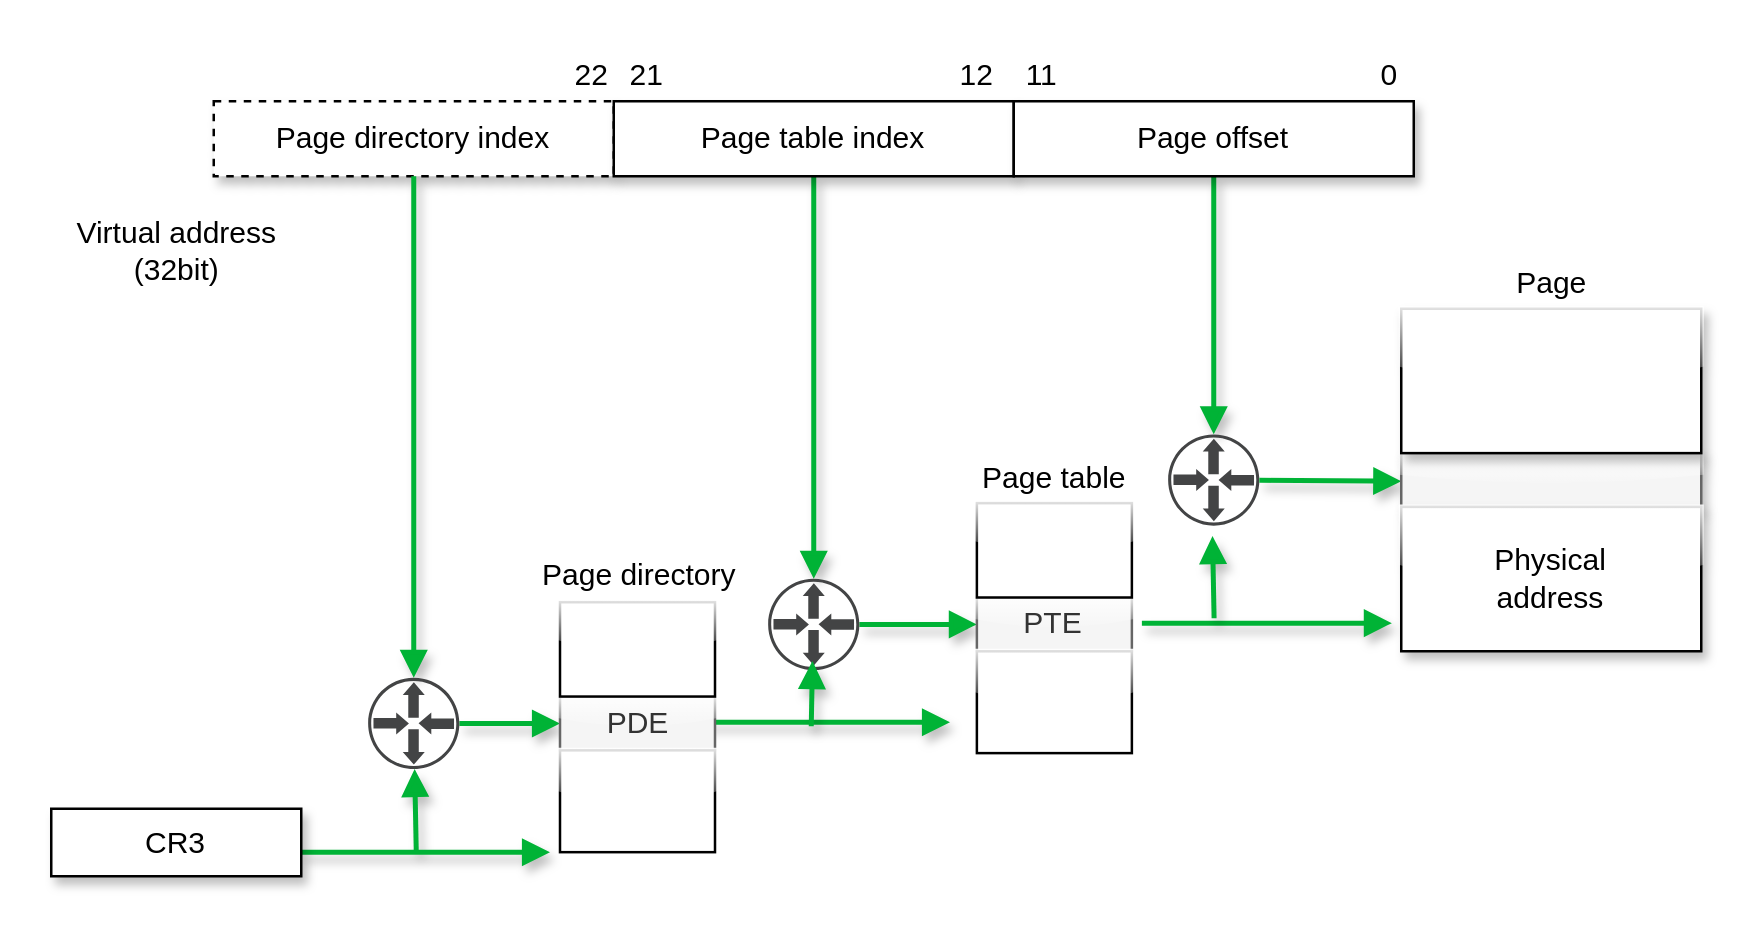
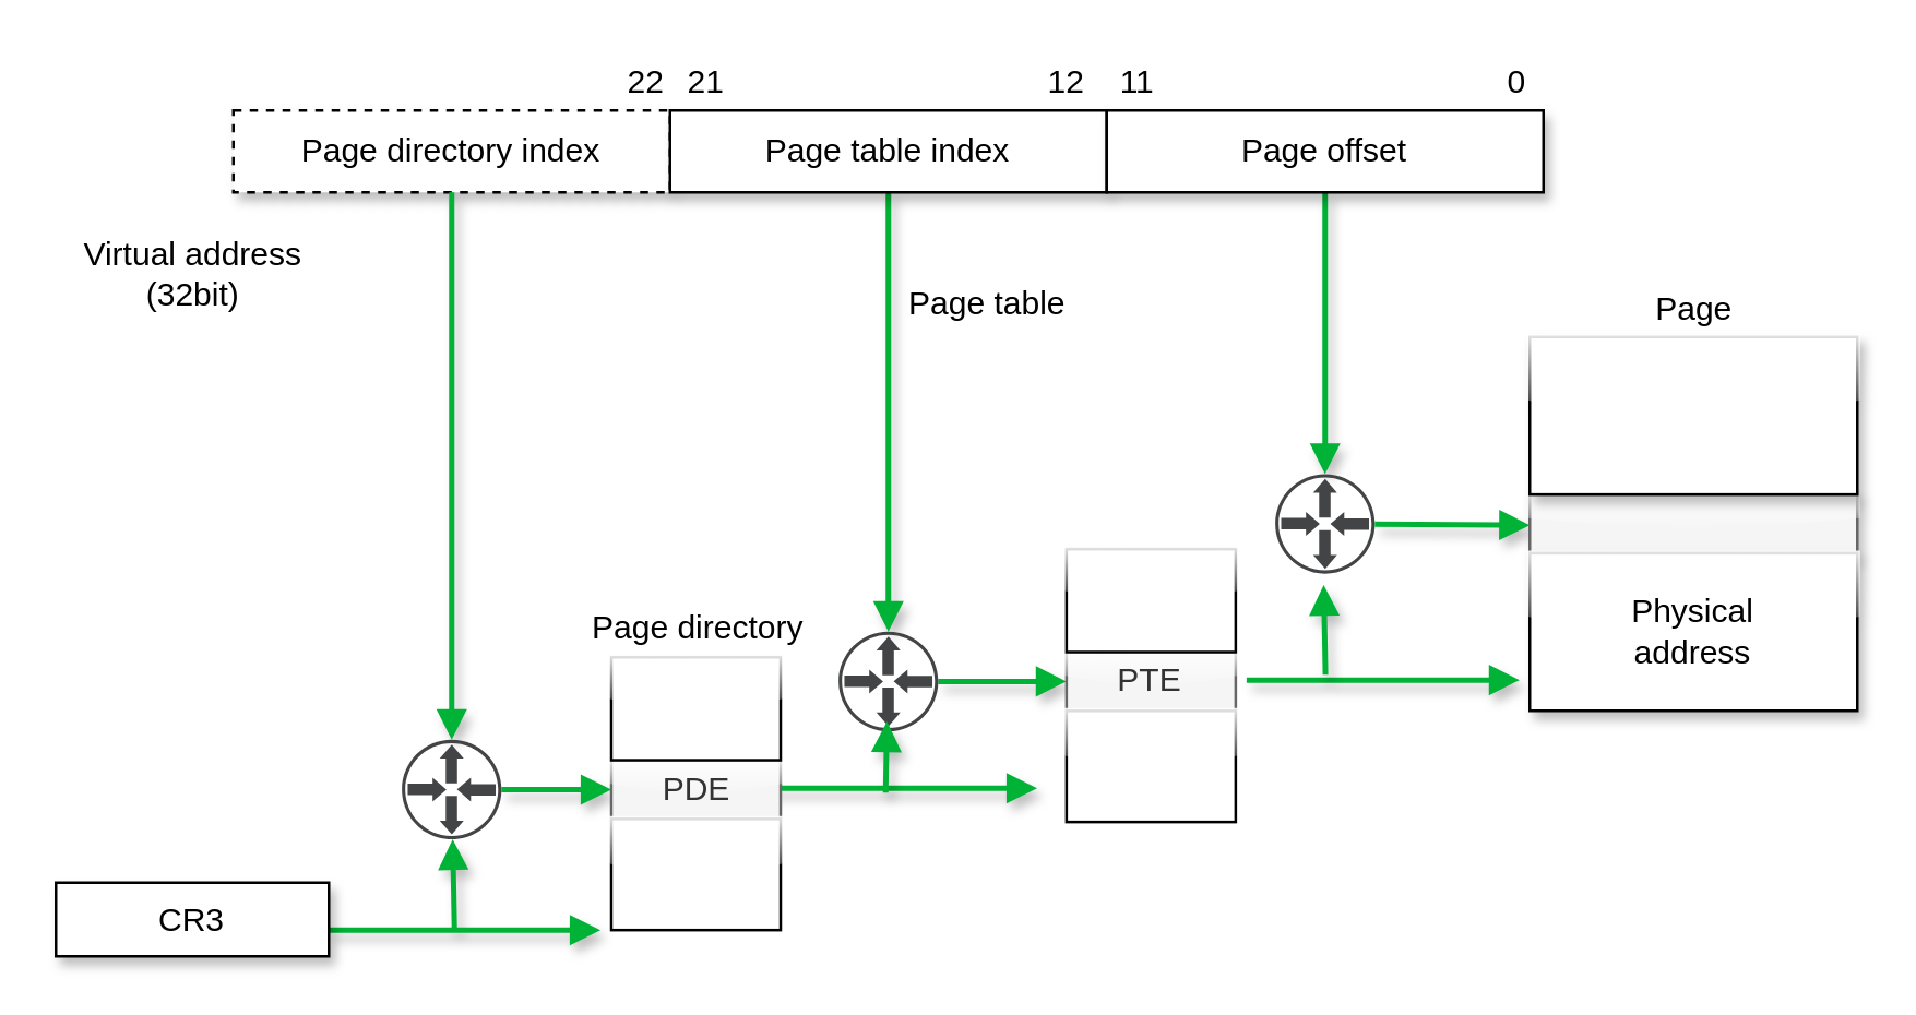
  <mxCell id="0" />
  <mxCell id="1" parent="0" />
  <mxCell id="2" value="Page directory index" style="rounded=0;whiteSpace=wrap;html=1;shadow=1;dashed=1;" parent="1" vertex="1"><mxGeometry x="85" y="40" width="160" height="30" as="geometry" /></mxCell>
  <mxCell id="3" value="" style="edgeStyle=none;rounded=0;html=1;jettySize=auto;orthogonalLoop=1;strokeColor=#00B336;strokeWidth=2;fontColor=#000000;jumpStyle=none;endArrow=block;endFill=1;startArrow=none;exitX=0.5;exitY=1;exitDx=0;exitDy=0;shadow=1;" parent="1" source="27" target="4" edge="1"><mxGeometry width="100" relative="1" as="geometry"><mxPoint x="455" y="70" as="sourcePoint" /><mxPoint x="320" y="260" as="targetPoint" /></mxGeometry></mxCell>
  <mxCell id="4" value="" style="pointerEvents=1;shadow=0;dashed=0;html=1;strokeColor=none;fillColor=#434445;aspect=fixed;labelPosition=center;verticalLabelPosition=bottom;verticalAlign=top;align=center;outlineConnect=0;shape=mxgraph.vvd.physical_upstream_router;" parent="1" vertex="1"><mxGeometry x="466.75" y="173.25" width="36.5" height="36.5" as="geometry" /></mxCell>
  <mxCell id="5" value="" style="edgeStyle=none;rounded=0;html=1;jettySize=auto;orthogonalLoop=1;strokeColor=#00B336;strokeWidth=2;fontColor=#000000;jumpStyle=none;endArrow=block;endFill=1;startArrow=none;shadow=1;" parent="1" source="4" edge="1"><mxGeometry width="100" relative="1" as="geometry"><mxPoint x="230" y="270" as="sourcePoint" /><mxPoint x="560" y="192" as="targetPoint" /></mxGeometry></mxCell>
  <mxCell id="6" value="" style="edgeStyle=none;rounded=0;html=1;jettySize=auto;orthogonalLoop=1;strokeColor=#00B336;strokeWidth=2;fontColor=#000000;jumpStyle=none;endArrow=block;endFill=1;startArrow=none;exitX=0.5;exitY=1;exitDx=0;exitDy=0;shadow=1;" parent="1" target="25" edge="1"><mxGeometry width="100" relative="1" as="geometry"><mxPoint x="325" y="70" as="sourcePoint" /><mxPoint x="325" y="300" as="targetPoint" /></mxGeometry></mxCell>
  <mxCell id="7" value="" style="edgeStyle=none;rounded=0;html=1;entryX=0;entryY=0.5;jettySize=auto;orthogonalLoop=1;strokeColor=#00B336;strokeWidth=2;fontColor=#000000;jumpStyle=none;endArrow=block;endFill=1;startArrow=none;entryDx=0;entryDy=0;shadow=1;" parent="1" source="25" target="21" edge="1"><mxGeometry width="100" relative="1" as="geometry"><mxPoint x="346.25" y="340.75" as="sourcePoint" /><mxPoint x="526.25" y="340.75" as="targetPoint" /></mxGeometry></mxCell>
  <mxCell id="8" value="" style="edgeStyle=none;rounded=0;html=1;entryX=0;entryY=0.5;jettySize=auto;orthogonalLoop=1;strokeColor=#00B336;strokeWidth=2;fontColor=#000000;jumpStyle=none;endArrow=block;endFill=1;startArrow=none;shadow=1;" parent="1" edge="1"><mxGeometry width="100" relative="1" as="geometry"><mxPoint x="456.25" y="248.75" as="sourcePoint" /><mxPoint x="556.25" y="248.75" as="targetPoint" /></mxGeometry></mxCell>
  <mxCell id="9" value="" style="edgeStyle=none;rounded=0;html=1;entryX=0;entryY=0.5;jettySize=auto;orthogonalLoop=1;strokeColor=#00B336;strokeWidth=2;fontColor=#000000;jumpStyle=none;endArrow=block;endFill=1;startArrow=none;shadow=1;" parent="1" edge="1"><mxGeometry width="100" relative="1" as="geometry"><mxPoint x="279.5" y="288.38" as="sourcePoint" /><mxPoint x="379.5" y="288.38" as="targetPoint" /></mxGeometry></mxCell>
  <mxCell id="10" value="" style="edgeStyle=none;rounded=0;html=1;jettySize=auto;orthogonalLoop=1;strokeColor=#00B336;strokeWidth=2;fontColor=#000000;jumpStyle=none;endArrow=block;endFill=1;startArrow=none;exitX=0.5;exitY=1;exitDx=0;exitDy=0;shadow=1;" parent="1" source="2" target="33" edge="1"><mxGeometry width="100" relative="1" as="geometry"><mxPoint x="463" y="450" as="sourcePoint" /><mxPoint x="165" y="250" as="targetPoint" /></mxGeometry></mxCell>
  <mxCell id="11" value="" style="edgeStyle=none;rounded=0;html=1;jettySize=auto;orthogonalLoop=1;strokeColor=#00B336;strokeWidth=2;fontColor=#000000;jumpStyle=none;endArrow=block;endFill=1;startArrow=none;shadow=1;" parent="1" target="33" edge="1"><mxGeometry width="100" relative="1" as="geometry"><mxPoint x="166" y="340" as="sourcePoint" /><mxPoint x="160" y="390" as="targetPoint" /></mxGeometry></mxCell>
  <mxCell id="12" value="22" style="text;html=1;align=center;verticalAlign=middle;resizable=0;points=[];autosize=1;shadow=1;" parent="1" vertex="1"><mxGeometry x="221" y="20" width="30" height="20" as="geometry" /></mxCell>
  <mxCell id="13" value="21" style="text;html=1;align=center;verticalAlign=middle;resizable=0;points=[];autosize=1;shadow=1;" parent="1" vertex="1"><mxGeometry x="243" y="20" width="30" height="20" as="geometry" /></mxCell>
  <mxCell id="14" value="12" style="text;html=1;align=center;verticalAlign=middle;resizable=0;points=[];autosize=1;shadow=1;" parent="1" vertex="1"><mxGeometry x="375" y="20" width="30" height="20" as="geometry" /></mxCell>
  <mxCell id="15" value="11" style="text;html=1;align=center;verticalAlign=middle;resizable=0;points=[];autosize=1;shadow=1;" parent="1" vertex="1"><mxGeometry x="401" y="20" width="30" height="20" as="geometry" /></mxCell>
  <mxCell id="16" value="0" style="text;html=1;align=center;verticalAlign=middle;resizable=0;points=[];autosize=1;shadow=1;" parent="1" vertex="1"><mxGeometry x="545" y="20" width="20" height="20" as="geometry" /></mxCell>
  <mxCell id="17" value="" style="rounded=0;whiteSpace=wrap;html=1;fillColor=#f5f5f5;strokeColor=#666666;fontColor=#333333;shadow=1;glass=1;" parent="1" vertex="1"><mxGeometry x="560" y="180.75" width="120" height="21.5" as="geometry" /></mxCell>
  <mxCell id="18" value="Physical&lt;br&gt;address" style="rounded=0;whiteSpace=wrap;html=1;shadow=1;glass=1;" parent="1" vertex="1"><mxGeometry x="560" y="202.25" width="120" height="57.75" as="geometry" /></mxCell>
  <mxCell id="19" value="" style="rounded=0;whiteSpace=wrap;html=1;shadow=1;glass=1;" parent="1" vertex="1"><mxGeometry x="560" y="123" width="120" height="57.75" as="geometry" /></mxCell>
  <mxCell id="20" value="Page" style="text;html=1;align=center;verticalAlign=middle;resizable=0;points=[];autosize=1;shadow=1;" parent="1" vertex="1"><mxGeometry x="600" y="103" width="40" height="20" as="geometry" /></mxCell>
  <mxCell id="21" value="PTE" style="rounded=0;whiteSpace=wrap;html=1;fillColor=#f5f5f5;strokeColor=#666666;fontColor=#333333;shadow=0;glass=1;" parent="1" vertex="1"><mxGeometry x="390.25" y="238.5" width="62" height="21.5" as="geometry" /></mxCell>
  <mxCell id="22" value="" style="rounded=0;whiteSpace=wrap;html=1;shadow=0;glass=1;" parent="1" vertex="1"><mxGeometry x="390.25" y="260" width="62" height="40.75" as="geometry" /></mxCell>
  <mxCell id="23" value="" style="rounded=0;whiteSpace=wrap;html=1;shadow=0;glass=1;" parent="1" vertex="1"><mxGeometry x="390.25" y="200.75" width="62" height="37.75" as="geometry" /></mxCell>
- <mxCell id="24" value="Page table" style="text;html=1;align=center;verticalAlign=middle;resizable=0;points=[];autosize=1;shadow=1;" parent="1" vertex="1"><mxGeometry x="386.25" y="180.75" width="70" height="20" as="geometry" /></mxCell>
+ <mxCell id="24" value="Page table" style="text;html=1;align=center;verticalAlign=middle;resizable=0;points=[];autosize=1;shadow=1;" parent="1" vertex="1"><mxGeometry x="326.25" y="100.75" width="70" height="20" as="geometry" /></mxCell>
  <mxCell id="25" value="" style="pointerEvents=1;shadow=0;dashed=0;html=1;strokeColor=none;fillColor=#434445;aspect=fixed;labelPosition=center;verticalLabelPosition=bottom;verticalAlign=top;align=center;outlineConnect=0;shape=mxgraph.vvd.physical_upstream_router;" parent="1" vertex="1"><mxGeometry x="306.75" y="231" width="36.5" height="36.5" as="geometry" /></mxCell>
  <mxCell id="26" value="Page table index" style="rounded=0;whiteSpace=wrap;html=1;shadow=1;" parent="1" vertex="1"><mxGeometry x="245" y="40" width="160" height="30" as="geometry" /></mxCell>
  <mxCell id="27" value="Page offset" style="rounded=0;whiteSpace=wrap;html=1;shadow=1;" parent="1" vertex="1"><mxGeometry x="405" y="40" width="160" height="30" as="geometry" /></mxCell>
  <mxCell id="28" value="" style="edgeStyle=none;rounded=0;html=1;entryX=0;entryY=0.5;jettySize=auto;orthogonalLoop=1;strokeColor=#00B336;strokeWidth=2;fontColor=#000000;jumpStyle=none;endArrow=block;endFill=1;startArrow=none;entryDx=0;entryDy=0;shadow=1;" parent="1" source="33" target="29" edge="1"><mxGeometry width="100" relative="1" as="geometry"><mxPoint x="179.5" y="380.37" as="sourcePoint" /><mxPoint x="359.5" y="380.37" as="targetPoint" /></mxGeometry></mxCell>
  <mxCell id="29" value="PDE" style="rounded=0;whiteSpace=wrap;html=1;fillColor=#f5f5f5;strokeColor=#666666;fontColor=#333333;shadow=0;glass=1;" parent="1" vertex="1"><mxGeometry x="223.5" y="278.12" width="62" height="21.5" as="geometry" /></mxCell>
  <mxCell id="30" value="" style="rounded=0;whiteSpace=wrap;html=1;shadow=0;glass=1;" parent="1" vertex="1"><mxGeometry x="223.5" y="299.62" width="62" height="40.75" as="geometry" /></mxCell>
  <mxCell id="31" value="" style="rounded=0;whiteSpace=wrap;html=1;shadow=0;glass=1;" parent="1" vertex="1"><mxGeometry x="223.5" y="240.37" width="62" height="37.75" as="geometry" /></mxCell>
  <mxCell id="32" value="Page directory" style="text;html=1;align=center;verticalAlign=middle;resizable=0;points=[];autosize=1;shadow=1;" parent="1" vertex="1"><mxGeometry x="209.5" y="220.37" width="90" height="20" as="geometry" /></mxCell>
  <mxCell id="33" value="" style="pointerEvents=1;shadow=0;dashed=0;html=1;strokeColor=none;fillColor=#434445;aspect=fixed;labelPosition=center;verticalLabelPosition=bottom;verticalAlign=top;align=center;outlineConnect=0;shape=mxgraph.vvd.physical_upstream_router;" parent="1" vertex="1"><mxGeometry x="146.75" y="270.62" width="36.5" height="36.5" as="geometry" /></mxCell>
  <mxCell id="34" value="" style="edgeStyle=none;rounded=0;html=1;entryX=0;entryY=0.5;jettySize=auto;orthogonalLoop=1;strokeColor=#00B336;strokeWidth=2;fontColor=#000000;jumpStyle=none;endArrow=block;endFill=1;startArrow=none;shadow=1;" parent="1" edge="1"><mxGeometry width="100" relative="1" as="geometry"><mxPoint x="119.5" y="340.37" as="sourcePoint" /><mxPoint x="219.5" y="340.37" as="targetPoint" /></mxGeometry></mxCell>
  <mxCell id="35" value="CR3" style="rounded=0;whiteSpace=wrap;html=1;shadow=1;" parent="1" vertex="1"><mxGeometry x="20" y="323" width="100" height="27" as="geometry" /></mxCell>
  <mxCell id="36" value="" style="edgeStyle=none;rounded=0;html=1;jettySize=auto;orthogonalLoop=1;strokeColor=#00B336;strokeWidth=2;fontColor=#000000;jumpStyle=none;endArrow=block;endFill=1;startArrow=none;shadow=1;" parent="1" edge="1"><mxGeometry width="100" relative="1" as="geometry"><mxPoint x="324" y="290" as="sourcePoint" /><mxPoint x="324.497" y="263.94" as="targetPoint" /></mxGeometry></mxCell>
  <mxCell id="37" value="" style="edgeStyle=none;rounded=0;html=1;jettySize=auto;orthogonalLoop=1;strokeColor=#00B336;strokeWidth=2;fontColor=#000000;jumpStyle=none;endArrow=block;endFill=1;startArrow=none;shadow=1;" parent="1" edge="1"><mxGeometry width="100" relative="1" as="geometry"><mxPoint x="485.14" y="246.81" as="sourcePoint" /><mxPoint x="484.497" y="213.93" as="targetPoint" /></mxGeometry></mxCell>
  <mxCell id="38" value="Virtual address&lt;br&gt;(32bit)" style="text;html=1;align=center;verticalAlign=middle;resizable=0;points=[];autosize=1;shadow=1;" parent="1" vertex="1"><mxGeometry x="20" y="85" width="100" height="30" as="geometry" /></mxCell>
